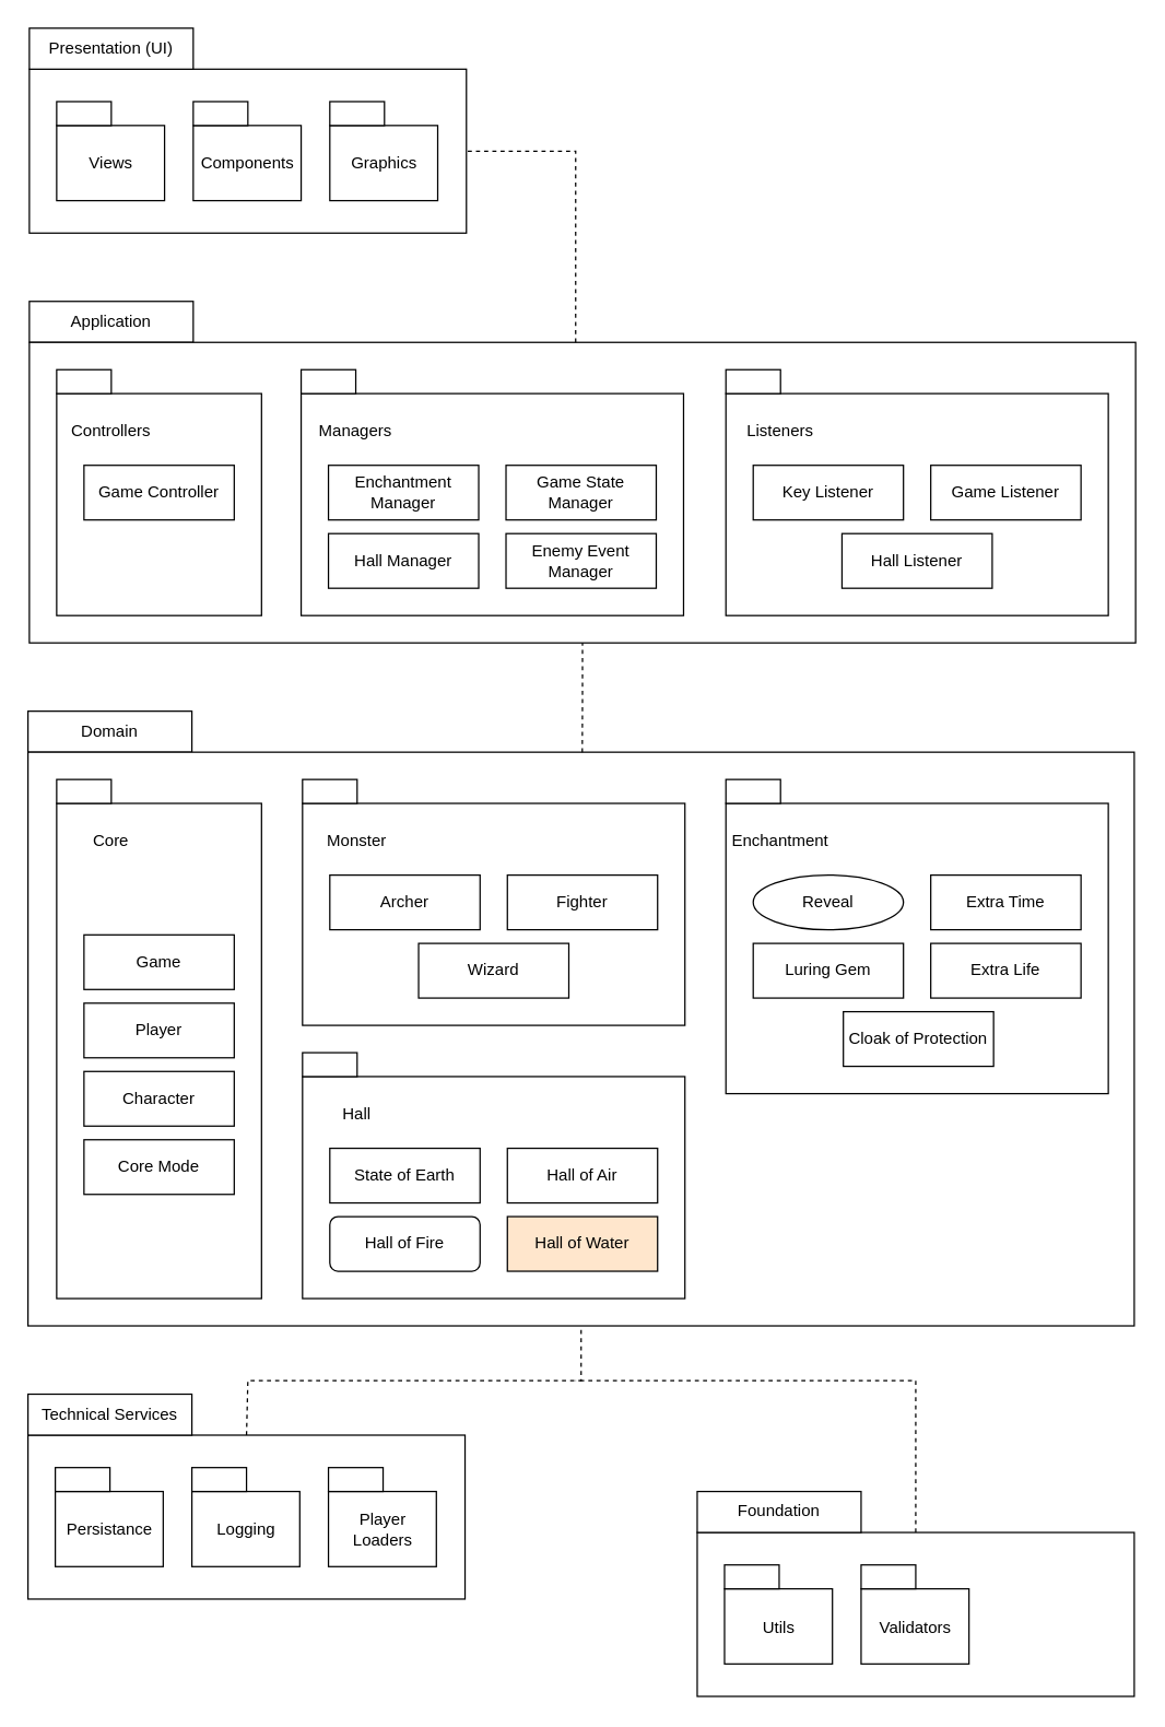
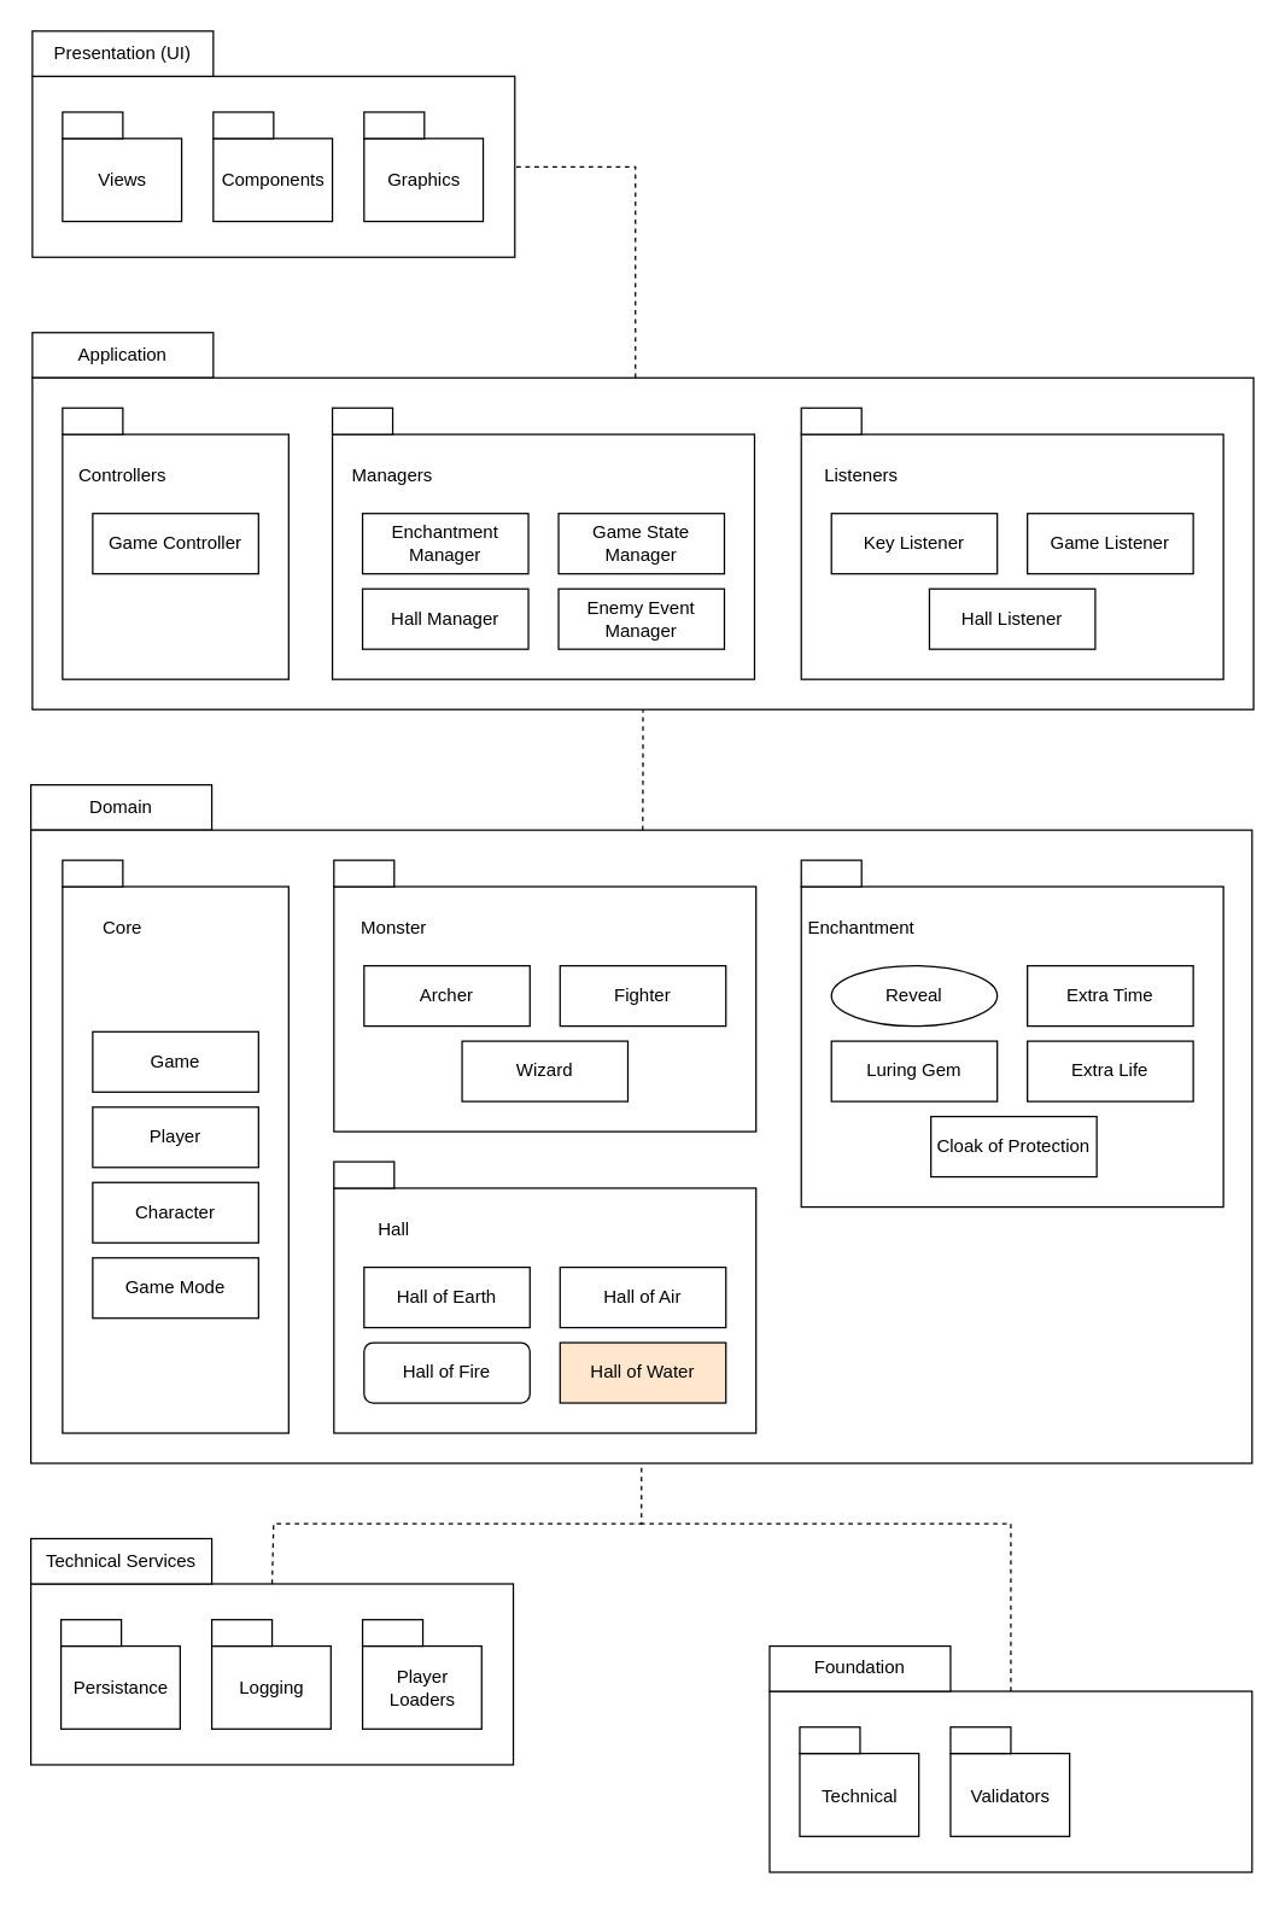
  <mxCell id="0" />
  <mxCell id="1" parent="0" />
  <mxCell id="2" value="" style="rounded=0;whiteSpace=wrap;html=1;" vertex="1" parent="1"><mxGeometry x="21" y="220" width="120" height="30" as="geometry" /></mxCell>
  <mxCell id="3" value="" style="rounded=0;whiteSpace=wrap;html=1;" vertex="1" parent="1"><mxGeometry x="21" y="50" width="320" height="120" as="geometry" /></mxCell>
  <mxCell id="4" value="" style="rounded=0;whiteSpace=wrap;html=1;" vertex="1" parent="1"><mxGeometry x="21" y="20" width="120" height="30" as="geometry" /></mxCell>
  <mxCell id="5" value="Presentation (UI)" style="text;html=1;align=center;verticalAlign=middle;whiteSpace=wrap;rounded=0;" vertex="1" parent="1"><mxGeometry x="21" y="20" width="120" height="30" as="geometry" /></mxCell>
  <mxCell id="6" value="" style="rounded=0;whiteSpace=wrap;html=1;" vertex="1" parent="1"><mxGeometry x="21" y="250" width="810" height="220" as="geometry" /></mxCell>
  <mxCell id="7" value="Application" style="text;html=1;align=center;verticalAlign=middle;whiteSpace=wrap;rounded=0;" vertex="1" parent="1"><mxGeometry x="21" y="220" width="120" height="30" as="geometry" /></mxCell>
  <mxCell id="8" value="" style="rounded=0;whiteSpace=wrap;html=1;" vertex="1" parent="1"><mxGeometry x="41" y="287.5" width="150" height="162.5" as="geometry" /></mxCell>
  <mxCell id="9" value="Controllers" style="text;html=1;align=center;verticalAlign=middle;whiteSpace=wrap;rounded=0;" vertex="1" parent="1"><mxGeometry x="41" y="300" width="80" height="30" as="geometry" /></mxCell>
  <mxCell id="10" value="" style="rounded=0;whiteSpace=wrap;html=1;" vertex="1" parent="1"><mxGeometry x="41" y="270" width="40" height="17.5" as="geometry" /></mxCell>
  <mxCell id="11" value="" style="rounded=0;whiteSpace=wrap;html=1;" vertex="1" parent="1"><mxGeometry x="41" y="91.25" width="79" height="55" as="geometry" /></mxCell>
  <mxCell id="12" value="Views" style="text;html=1;align=center;verticalAlign=middle;whiteSpace=wrap;rounded=0;" vertex="1" parent="1"><mxGeometry x="41" y="103.75" width="80" height="31.25" as="geometry" /></mxCell>
  <mxCell id="13" value="" style="rounded=0;whiteSpace=wrap;html=1;" vertex="1" parent="1"><mxGeometry x="41" y="73.75" width="40" height="17.5" as="geometry" /></mxCell>
  <mxCell id="14" value="" style="rounded=0;whiteSpace=wrap;html=1;" vertex="1" parent="1"><mxGeometry x="141" y="91.25" width="79" height="55" as="geometry" /></mxCell>
  <mxCell id="15" value="Components" style="text;html=1;align=center;verticalAlign=middle;whiteSpace=wrap;rounded=0;" vertex="1" parent="1"><mxGeometry x="141" y="103.75" width="80" height="31.25" as="geometry" /></mxCell>
  <mxCell id="16" value="" style="rounded=0;whiteSpace=wrap;html=1;" vertex="1" parent="1"><mxGeometry x="141" y="73.75" width="40" height="17.5" as="geometry" /></mxCell>
  <mxCell id="17" value="" style="rounded=0;whiteSpace=wrap;html=1;" vertex="1" parent="1"><mxGeometry x="241" y="91.25" width="79" height="55" as="geometry" /></mxCell>
  <mxCell id="18" value="Graphics" style="text;html=1;align=center;verticalAlign=middle;whiteSpace=wrap;rounded=0;" vertex="1" parent="1"><mxGeometry x="241" y="103.75" width="80" height="31.25" as="geometry" /></mxCell>
  <mxCell id="19" value="" style="rounded=0;whiteSpace=wrap;html=1;" vertex="1" parent="1"><mxGeometry x="241" y="73.75" width="40" height="17.5" as="geometry" /></mxCell>
  <mxCell id="20" value="" style="rounded=0;whiteSpace=wrap;html=1;" vertex="1" parent="1"><mxGeometry x="220" y="287.5" width="280" height="162.5" as="geometry" /></mxCell>
  <mxCell id="21" value="Managers" style="text;html=1;align=center;verticalAlign=middle;whiteSpace=wrap;rounded=0;" vertex="1" parent="1"><mxGeometry x="220" y="300" width="80" height="30" as="geometry" /></mxCell>
  <mxCell id="22" value="" style="rounded=0;whiteSpace=wrap;html=1;" vertex="1" parent="1"><mxGeometry x="220" y="270" width="40" height="17.5" as="geometry" /></mxCell>
  <mxCell id="23" value="Enchantment&lt;div&gt;Manager&lt;/div&gt;" style="rounded=0;whiteSpace=wrap;html=1;" vertex="1" parent="1"><mxGeometry x="240" y="340" width="110" height="40" as="geometry" /></mxCell>
  <mxCell id="24" value="Enemy Event Manager" style="rounded=0;whiteSpace=wrap;html=1;" vertex="1" parent="1"><mxGeometry x="370" y="390" width="110" height="40" as="geometry" /></mxCell>
  <mxCell id="25" value="Game State Manager" style="rounded=0;whiteSpace=wrap;html=1;" vertex="1" parent="1"><mxGeometry x="370" y="340" width="110" height="40" as="geometry" /></mxCell>
  <mxCell id="26" value="Hall Manager" style="rounded=0;whiteSpace=wrap;html=1;" vertex="1" parent="1"><mxGeometry x="240" y="390" width="110" height="40" as="geometry" /></mxCell>
  <mxCell id="27" value="Game Controller" style="rounded=0;whiteSpace=wrap;html=1;" vertex="1" parent="1"><mxGeometry x="61" y="340" width="110" height="40" as="geometry" /></mxCell>
  <mxCell id="28" value="" style="rounded=0;whiteSpace=wrap;html=1;" vertex="1" parent="1"><mxGeometry x="531" y="287.5" width="280" height="162.5" as="geometry" /></mxCell>
  <mxCell id="29" value="Listeners" style="text;html=1;align=center;verticalAlign=middle;whiteSpace=wrap;rounded=0;" vertex="1" parent="1"><mxGeometry x="531" y="300" width="80" height="30" as="geometry" /></mxCell>
  <mxCell id="30" value="" style="rounded=0;whiteSpace=wrap;html=1;" vertex="1" parent="1"><mxGeometry x="531" y="270" width="40" height="17.5" as="geometry" /></mxCell>
  <mxCell id="31" value="Key Listener" style="rounded=0;whiteSpace=wrap;html=1;" vertex="1" parent="1"><mxGeometry x="551" y="340" width="110" height="40" as="geometry" /></mxCell>
  <mxCell id="32" value="Game Listener" style="rounded=0;whiteSpace=wrap;html=1;" vertex="1" parent="1"><mxGeometry x="681" y="340" width="110" height="40" as="geometry" /></mxCell>
  <mxCell id="33" value="Hall Listener" style="rounded=0;whiteSpace=wrap;html=1;" vertex="1" parent="1"><mxGeometry x="616" y="390" width="110" height="40" as="geometry" /></mxCell>
  <mxCell id="34" value="" style="endArrow=none;dashed=1;html=1;rounded=0;entryX=1;entryY=0.5;entryDx=0;entryDy=0;" edge="1" parent="1" target="3"><mxGeometry width="50" height="50" relative="1" as="geometry"><mxPoint x="421" y="250" as="sourcePoint" /><mxPoint x="421" y="130" as="targetPoint" /><Array as="points"><mxPoint x="421" y="110" /></Array></mxGeometry></mxCell>
  <mxCell id="35" value="" style="rounded=0;whiteSpace=wrap;html=1;" vertex="1" parent="1"><mxGeometry x="20" y="520" width="120" height="30" as="geometry" /></mxCell>
  <mxCell id="36" value="" style="rounded=0;whiteSpace=wrap;html=1;" vertex="1" parent="1"><mxGeometry x="20" y="550" width="810" height="420" as="geometry" /></mxCell>
  <mxCell id="37" value="Domain" style="text;html=1;align=center;verticalAlign=middle;whiteSpace=wrap;rounded=0;" vertex="1" parent="1"><mxGeometry x="20" y="520" width="120" height="30" as="geometry" /></mxCell>
  <mxCell id="38" value="" style="rounded=0;whiteSpace=wrap;html=1;" vertex="1" parent="1"><mxGeometry x="531" y="587.5" width="280" height="212.5" as="geometry" /></mxCell>
  <mxCell id="39" value="Enchantment" style="text;html=1;align=center;verticalAlign=middle;whiteSpace=wrap;rounded=0;" vertex="1" parent="1"><mxGeometry x="531" y="600" width="80" height="30" as="geometry" /></mxCell>
  <mxCell id="40" value="" style="rounded=0;whiteSpace=wrap;html=1;" vertex="1" parent="1"><mxGeometry x="531" y="570" width="40" height="17.5" as="geometry" /></mxCell>
  <mxCell id="41" value="Reveal" style="ellipse;whiteSpace=wrap;html=1;" vertex="1" parent="1"><mxGeometry x="551" y="640" width="110" height="40" as="geometry" /></mxCell>
  <mxCell id="42" value="Extra Life" style="rounded=0;whiteSpace=wrap;html=1;" vertex="1" parent="1"><mxGeometry x="681" y="690" width="110" height="40" as="geometry" /></mxCell>
  <mxCell id="43" value="Extra Time" style="rounded=0;whiteSpace=wrap;html=1;" vertex="1" parent="1"><mxGeometry x="681" y="640" width="110" height="40" as="geometry" /></mxCell>
  <mxCell id="44" value="Luring Gem" style="rounded=0;whiteSpace=wrap;html=1;" vertex="1" parent="1"><mxGeometry x="551" y="690" width="110" height="40" as="geometry" /></mxCell>
  <mxCell id="45" value="" style="rounded=0;whiteSpace=wrap;html=1;" vertex="1" parent="1"><mxGeometry x="221" y="587.5" width="280" height="162.5" as="geometry" /></mxCell>
  <mxCell id="46" value="Monster" style="text;html=1;align=center;verticalAlign=middle;whiteSpace=wrap;rounded=0;" vertex="1" parent="1"><mxGeometry x="221" y="600" width="80" height="30" as="geometry" /></mxCell>
  <mxCell id="47" value="" style="rounded=0;whiteSpace=wrap;html=1;" vertex="1" parent="1"><mxGeometry x="221" y="570" width="40" height="17.5" as="geometry" /></mxCell>
  <mxCell id="48" value="Archer" style="rounded=0;whiteSpace=wrap;html=1;" vertex="1" parent="1"><mxGeometry x="241" y="640" width="110" height="40" as="geometry" /></mxCell>
  <mxCell id="49" value="Fighter" style="rounded=0;whiteSpace=wrap;html=1;" vertex="1" parent="1"><mxGeometry x="371" y="640" width="110" height="40" as="geometry" /></mxCell>
  <mxCell id="50" value="Wizard" style="rounded=0;whiteSpace=wrap;html=1;" vertex="1" parent="1"><mxGeometry x="306" y="690" width="110" height="40" as="geometry" /></mxCell>
  <mxCell id="51" value="" style="endArrow=none;dashed=1;html=1;rounded=0;entryX=0.5;entryY=1;entryDx=0;entryDy=0;" edge="1" parent="1" source="36" target="6"><mxGeometry width="50" height="50" relative="1" as="geometry"><mxPoint x="1071" y="427.5" as="sourcePoint" /><mxPoint x="991" y="287.5" as="targetPoint" /><Array as="points"><mxPoint x="426" y="510" /></Array></mxGeometry></mxCell>
  <mxCell id="52" value="Cloak of Protection" style="rounded=0;whiteSpace=wrap;html=1;" vertex="1" parent="1"><mxGeometry x="617" y="740" width="110" height="40" as="geometry" /></mxCell>
  <mxCell id="53" value="" style="rounded=0;whiteSpace=wrap;html=1;" vertex="1" parent="1"><mxGeometry x="221" y="787.5" width="280" height="162.5" as="geometry" /></mxCell>
  <mxCell id="54" value="Hall" style="text;html=1;align=center;verticalAlign=middle;whiteSpace=wrap;rounded=0;" vertex="1" parent="1"><mxGeometry x="221" y="800" width="80" height="30" as="geometry" /></mxCell>
  <mxCell id="55" value="" style="rounded=0;whiteSpace=wrap;html=1;" vertex="1" parent="1"><mxGeometry x="221" y="770" width="40" height="17.5" as="geometry" /></mxCell>
- <mxCell id="56" value="State of Earth" style="rounded=0;whiteSpace=wrap;html=1;" vertex="1" parent="1"><mxGeometry x="241" y="840" width="110" height="40" as="geometry" /></mxCell>
+ <mxCell id="56" value="Hall of Earth" style="rounded=0;whiteSpace=wrap;html=1;" vertex="1" parent="1"><mxGeometry x="241" y="840" width="110" height="40" as="geometry" /></mxCell>
  <mxCell id="57" value="Hall of Air" style="rounded=0;whiteSpace=wrap;html=1;" vertex="1" parent="1"><mxGeometry x="371" y="840" width="110" height="40" as="geometry" /></mxCell>
  <mxCell id="58" value="Hall of Fire" style="whiteSpace=wrap;html=1;rounded=1;" vertex="1" parent="1"><mxGeometry x="241" y="890" width="110" height="40" as="geometry" /></mxCell>
  <mxCell id="59" value="Hall of Water" style="rounded=0;whiteSpace=wrap;html=1;fillColor=#ffe6cc;" vertex="1" parent="1"><mxGeometry x="371" y="890" width="110" height="40" as="geometry" /></mxCell>
  <mxCell id="60" value="" style="rounded=0;whiteSpace=wrap;html=1;" vertex="1" parent="1"><mxGeometry x="41" y="587.5" width="150" height="362.5" as="geometry" /></mxCell>
  <mxCell id="61" value="Core" style="text;html=1;align=center;verticalAlign=middle;whiteSpace=wrap;rounded=0;" vertex="1" parent="1"><mxGeometry x="41" y="600" width="80" height="30" as="geometry" /></mxCell>
  <mxCell id="62" value="" style="rounded=0;whiteSpace=wrap;html=1;" vertex="1" parent="1"><mxGeometry x="41" y="570" width="40" height="17.5" as="geometry" /></mxCell>
  <mxCell id="63" value="Game" style="rounded=0;whiteSpace=wrap;html=1;" vertex="1" parent="1"><mxGeometry x="61" y="683.75" width="110" height="40" as="geometry" /></mxCell>
  <mxCell id="64" value="Player" style="rounded=0;whiteSpace=wrap;html=1;" vertex="1" parent="1"><mxGeometry x="61" y="733.75" width="110" height="40" as="geometry" /></mxCell>
  <mxCell id="65" value="Character" style="rounded=0;whiteSpace=wrap;html=1;" vertex="1" parent="1"><mxGeometry x="61" y="783.75" width="110" height="40" as="geometry" /></mxCell>
- <mxCell id="66" value="Core Mode" style="rounded=0;whiteSpace=wrap;html=1;" vertex="1" parent="1"><mxGeometry x="61" y="833.75" width="110" height="40" as="geometry" /></mxCell>
+ <mxCell id="66" value="Game Mode" style="rounded=0;whiteSpace=wrap;html=1;" vertex="1" parent="1"><mxGeometry x="61" y="833.75" width="110" height="40" as="geometry" /></mxCell>
  <mxCell id="67" value="" style="rounded=0;whiteSpace=wrap;html=1;" vertex="1" parent="1"><mxGeometry x="20" y="1050" width="320" height="120" as="geometry" /></mxCell>
  <mxCell id="68" value="" style="rounded=0;whiteSpace=wrap;html=1;" vertex="1" parent="1"><mxGeometry x="20" y="1020" width="120" height="30" as="geometry" /></mxCell>
  <mxCell id="69" value="Technical Services" style="text;html=1;align=center;verticalAlign=middle;whiteSpace=wrap;rounded=0;" vertex="1" parent="1"><mxGeometry x="20" y="1020" width="120" height="30" as="geometry" /></mxCell>
  <mxCell id="70" value="" style="rounded=0;whiteSpace=wrap;html=1;" vertex="1" parent="1"><mxGeometry x="40" y="1091.25" width="79" height="55" as="geometry" /></mxCell>
  <mxCell id="71" value="Persistance" style="text;html=1;align=center;verticalAlign=middle;whiteSpace=wrap;rounded=0;" vertex="1" parent="1"><mxGeometry x="40" y="1103.75" width="80" height="31.25" as="geometry" /></mxCell>
  <mxCell id="72" value="" style="rounded=0;whiteSpace=wrap;html=1;" vertex="1" parent="1"><mxGeometry x="40" y="1073.75" width="40" height="17.5" as="geometry" /></mxCell>
  <mxCell id="73" value="" style="rounded=0;whiteSpace=wrap;html=1;" vertex="1" parent="1"><mxGeometry x="140" y="1091.25" width="79" height="55" as="geometry" /></mxCell>
  <mxCell id="74" value="Logging" style="text;html=1;align=center;verticalAlign=middle;whiteSpace=wrap;rounded=0;" vertex="1" parent="1"><mxGeometry x="140" y="1103.75" width="80" height="31.25" as="geometry" /></mxCell>
  <mxCell id="75" value="" style="rounded=0;whiteSpace=wrap;html=1;" vertex="1" parent="1"><mxGeometry x="140" y="1073.75" width="40" height="17.5" as="geometry" /></mxCell>
  <mxCell id="76" value="" style="rounded=0;whiteSpace=wrap;html=1;" vertex="1" parent="1"><mxGeometry x="240" y="1091.25" width="79" height="55" as="geometry" /></mxCell>
  <mxCell id="77" value="Player Loaders" style="text;html=1;align=center;verticalAlign=middle;whiteSpace=wrap;rounded=0;" vertex="1" parent="1"><mxGeometry x="240" y="1103.75" width="80" height="31.25" as="geometry" /></mxCell>
  <mxCell id="78" value="" style="rounded=0;whiteSpace=wrap;html=1;" vertex="1" parent="1"><mxGeometry x="240" y="1073.75" width="40" height="17.5" as="geometry" /></mxCell>
  <mxCell id="79" value="" style="rounded=0;whiteSpace=wrap;html=1;" vertex="1" parent="1"><mxGeometry x="510" y="1121.25" width="320" height="120" as="geometry" /></mxCell>
  <mxCell id="80" value="" style="rounded=0;whiteSpace=wrap;html=1;" vertex="1" parent="1"><mxGeometry x="510" y="1091.25" width="120" height="30" as="geometry" /></mxCell>
  <mxCell id="81" value="Foundation" style="text;html=1;align=center;verticalAlign=middle;whiteSpace=wrap;rounded=0;" vertex="1" parent="1"><mxGeometry x="510" y="1091.25" width="120" height="30" as="geometry" /></mxCell>
  <mxCell id="82" value="" style="rounded=0;whiteSpace=wrap;html=1;" vertex="1" parent="1"><mxGeometry x="530" y="1162.5" width="79" height="55" as="geometry" /></mxCell>
- <mxCell id="83" value="Utils" style="text;html=1;align=center;verticalAlign=middle;whiteSpace=wrap;rounded=0;" vertex="1" parent="1"><mxGeometry x="530" y="1175" width="80" height="31.25" as="geometry" /></mxCell>
+ <mxCell id="83" value="Technical" style="text;html=1;align=center;verticalAlign=middle;whiteSpace=wrap;rounded=0;" vertex="1" parent="1"><mxGeometry x="530" y="1175" width="80" height="31.25" as="geometry" /></mxCell>
  <mxCell id="84" value="" style="rounded=0;whiteSpace=wrap;html=1;" vertex="1" parent="1"><mxGeometry x="530" y="1145" width="40" height="17.5" as="geometry" /></mxCell>
  <mxCell id="85" value="" style="rounded=0;whiteSpace=wrap;html=1;" vertex="1" parent="1"><mxGeometry x="630" y="1162.5" width="79" height="55" as="geometry" /></mxCell>
  <mxCell id="86" value="Validators" style="text;html=1;align=center;verticalAlign=middle;whiteSpace=wrap;rounded=0;" vertex="1" parent="1"><mxGeometry x="630" y="1175" width="80" height="31.25" as="geometry" /></mxCell>
  <mxCell id="87" value="" style="rounded=0;whiteSpace=wrap;html=1;" vertex="1" parent="1"><mxGeometry x="630" y="1145" width="40" height="17.5" as="geometry" /></mxCell>
  <mxCell id="88" value="" style="endArrow=none;dashed=1;html=1;rounded=0;exitX=0.5;exitY=0;exitDx=0;exitDy=0;entryX=0.5;entryY=1;entryDx=0;entryDy=0;" edge="1" parent="1" source="67" target="36"><mxGeometry width="50" height="50" relative="1" as="geometry"><mxPoint x="311" y="1050" as="sourcePoint" /><mxPoint x="361" y="1000" as="targetPoint" /><Array as="points"><mxPoint x="181" y="1010" /><mxPoint x="425" y="1010" /></Array></mxGeometry></mxCell>
  <mxCell id="89" value="" style="endArrow=none;dashed=1;html=1;rounded=0;exitX=0.5;exitY=0;exitDx=0;exitDy=0;" edge="1" parent="1" source="79"><mxGeometry width="50" height="50" relative="1" as="geometry"><mxPoint x="701" y="1060" as="sourcePoint" /><mxPoint x="421" y="1010" as="targetPoint" /><Array as="points"><mxPoint x="670" y="1010" /></Array></mxGeometry></mxCell>
